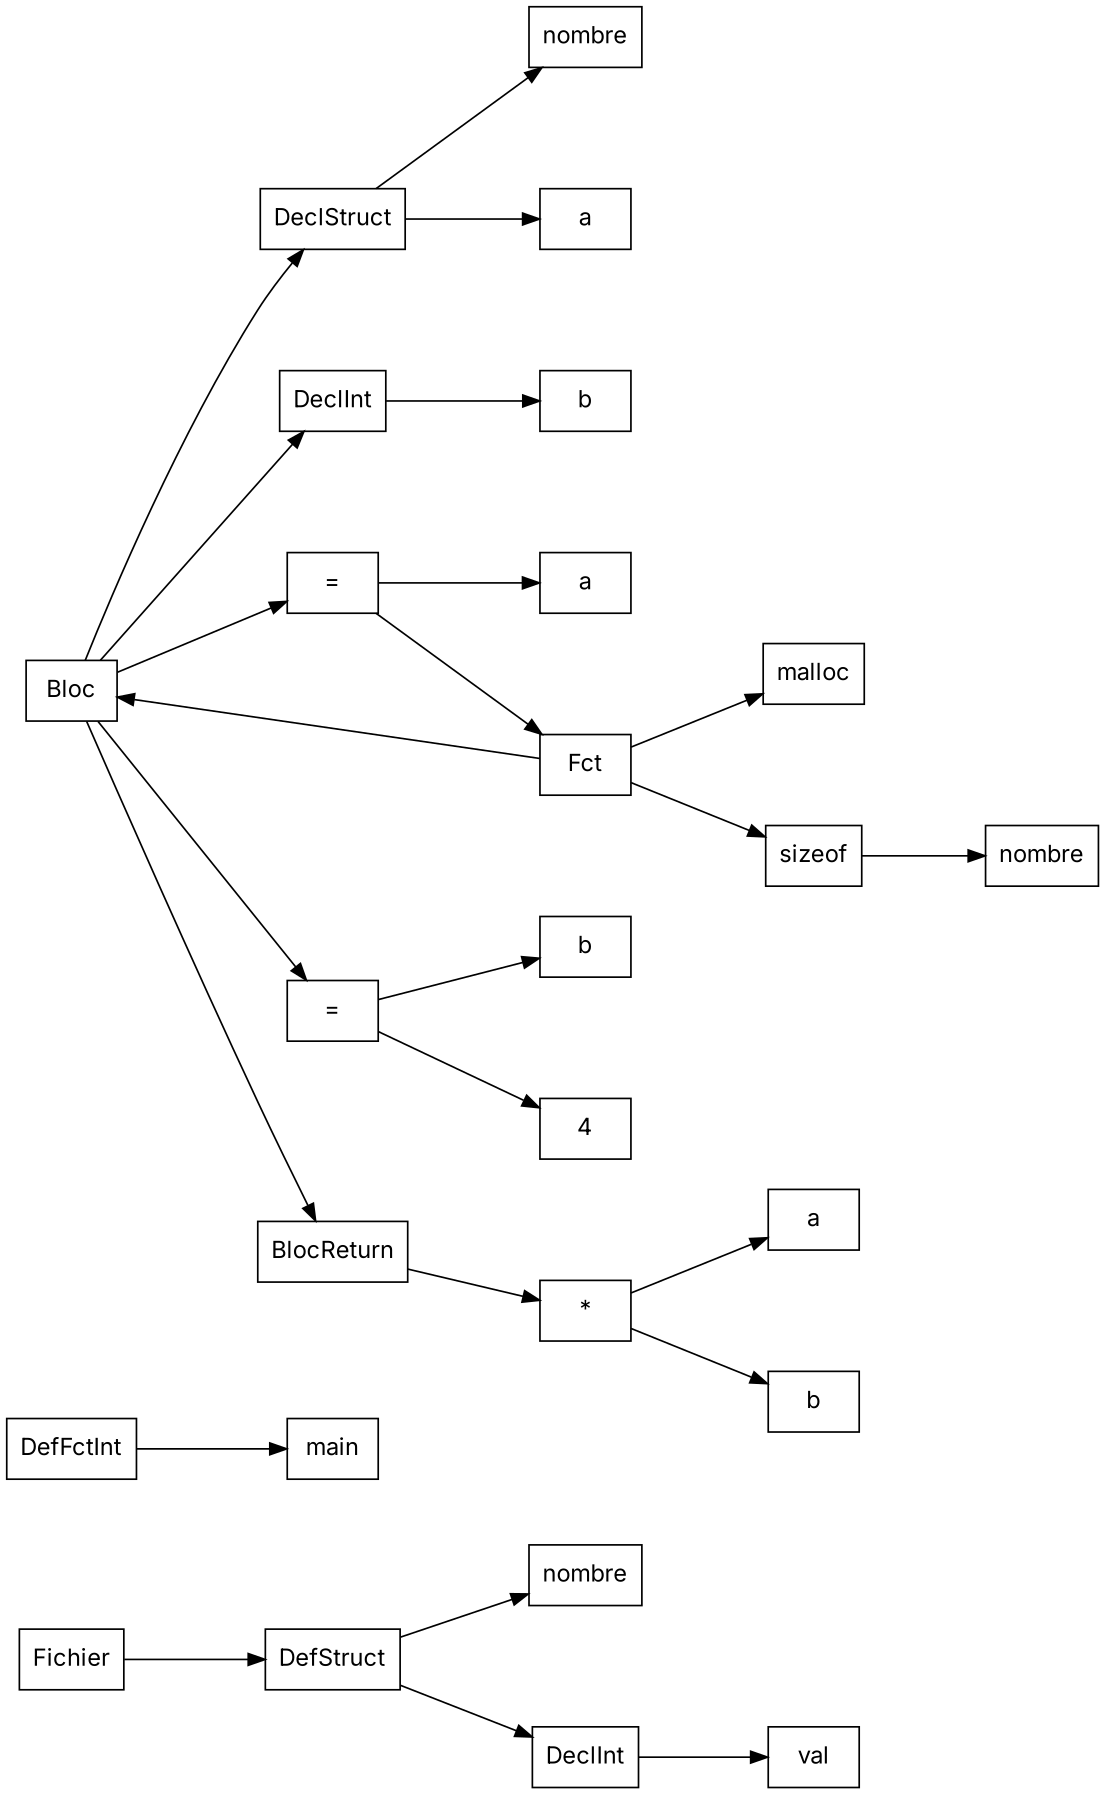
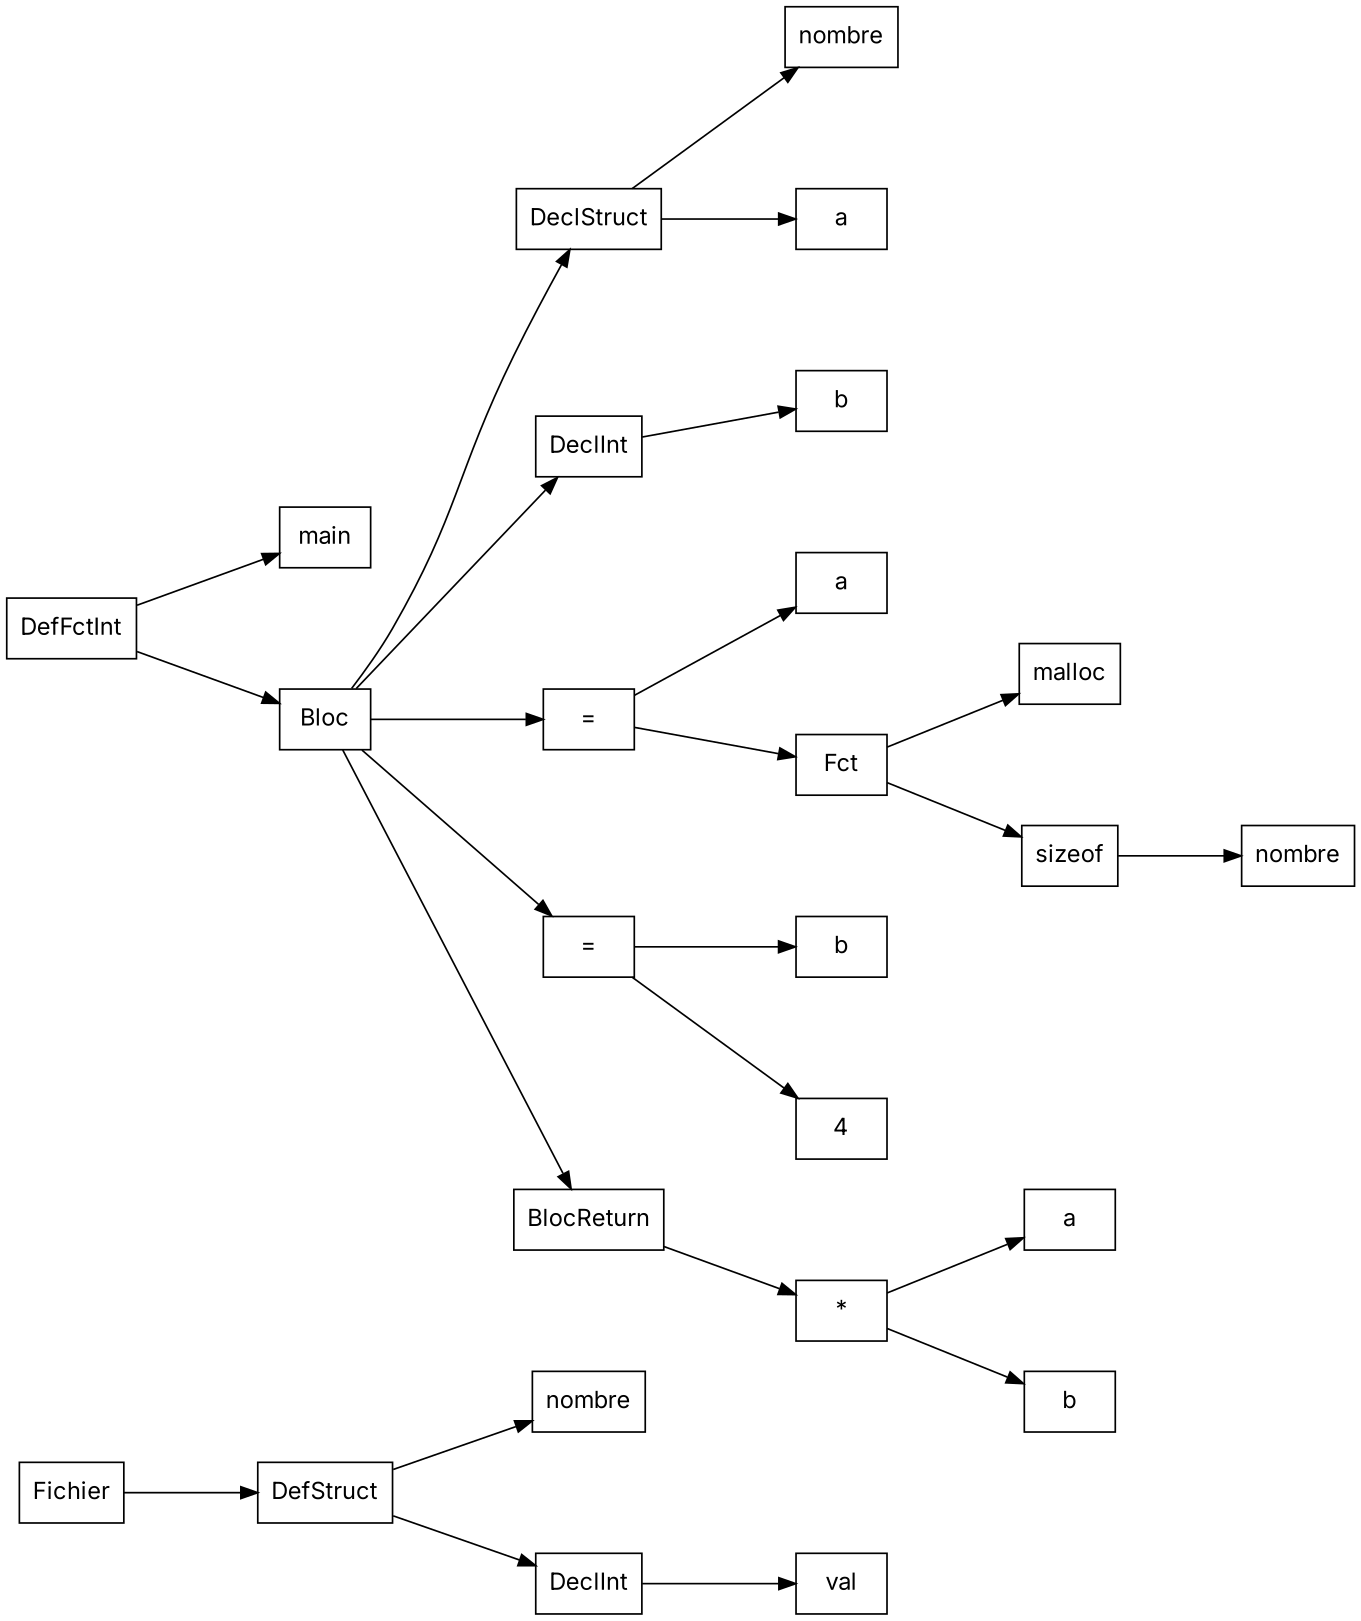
  digraph {
    fontname=Inter
    nodesep=1
    rankdir=LR
    ranksep=1
    node [fontname=Inter shape=box]
    edge [fontname=Inter]
    n1 [label=Fichier]
    n2 [label=DefStruct]
    n3 [label=nombre]
    n4 [label=DeclInt]
    n5 [label=DefFctInt]
    n6 [label=main]
    n7 [label=Bloc]
    n8 [label=val]
    n9 [label=DeclStruct]
    n10 [label=DeclInt]
    n11 [label="="]
    n12 [label="="]
    n13 [label=BlocReturn]
    n14 [label=nombre]
    n15 [label=a]
    n16 [label=b]
    n17 [label=a]
    n18 [label=Fct]
    n19 [label=b]
    n20 [label=4]
    n21 [label="*"]
    n22 [label=malloc]
    n23 [label=sizeof]
    n24 [label=nombre]
    n25 [label=a]
    n26 [label=b]
    n1 -> n2
    n2 -> n3
    n2 -> n4
    n4 -> n8
    n5 -> n6
-   n18 -> n7
+   n5 -> n7
    n7 -> n9
    n7 -> n10
    n7 -> n11
    n7 -> n12
    n7 -> n13
    n9 -> n14
    n9 -> n15
    n10 -> n16
    n11 -> n17
    n11 -> n18
    n12 -> n19
    n12 -> n20
    n13 -> n21
    n18 -> n22
    n18 -> n23
    n21 -> n25
    n21 -> n26
    n23 -> n24
  }
